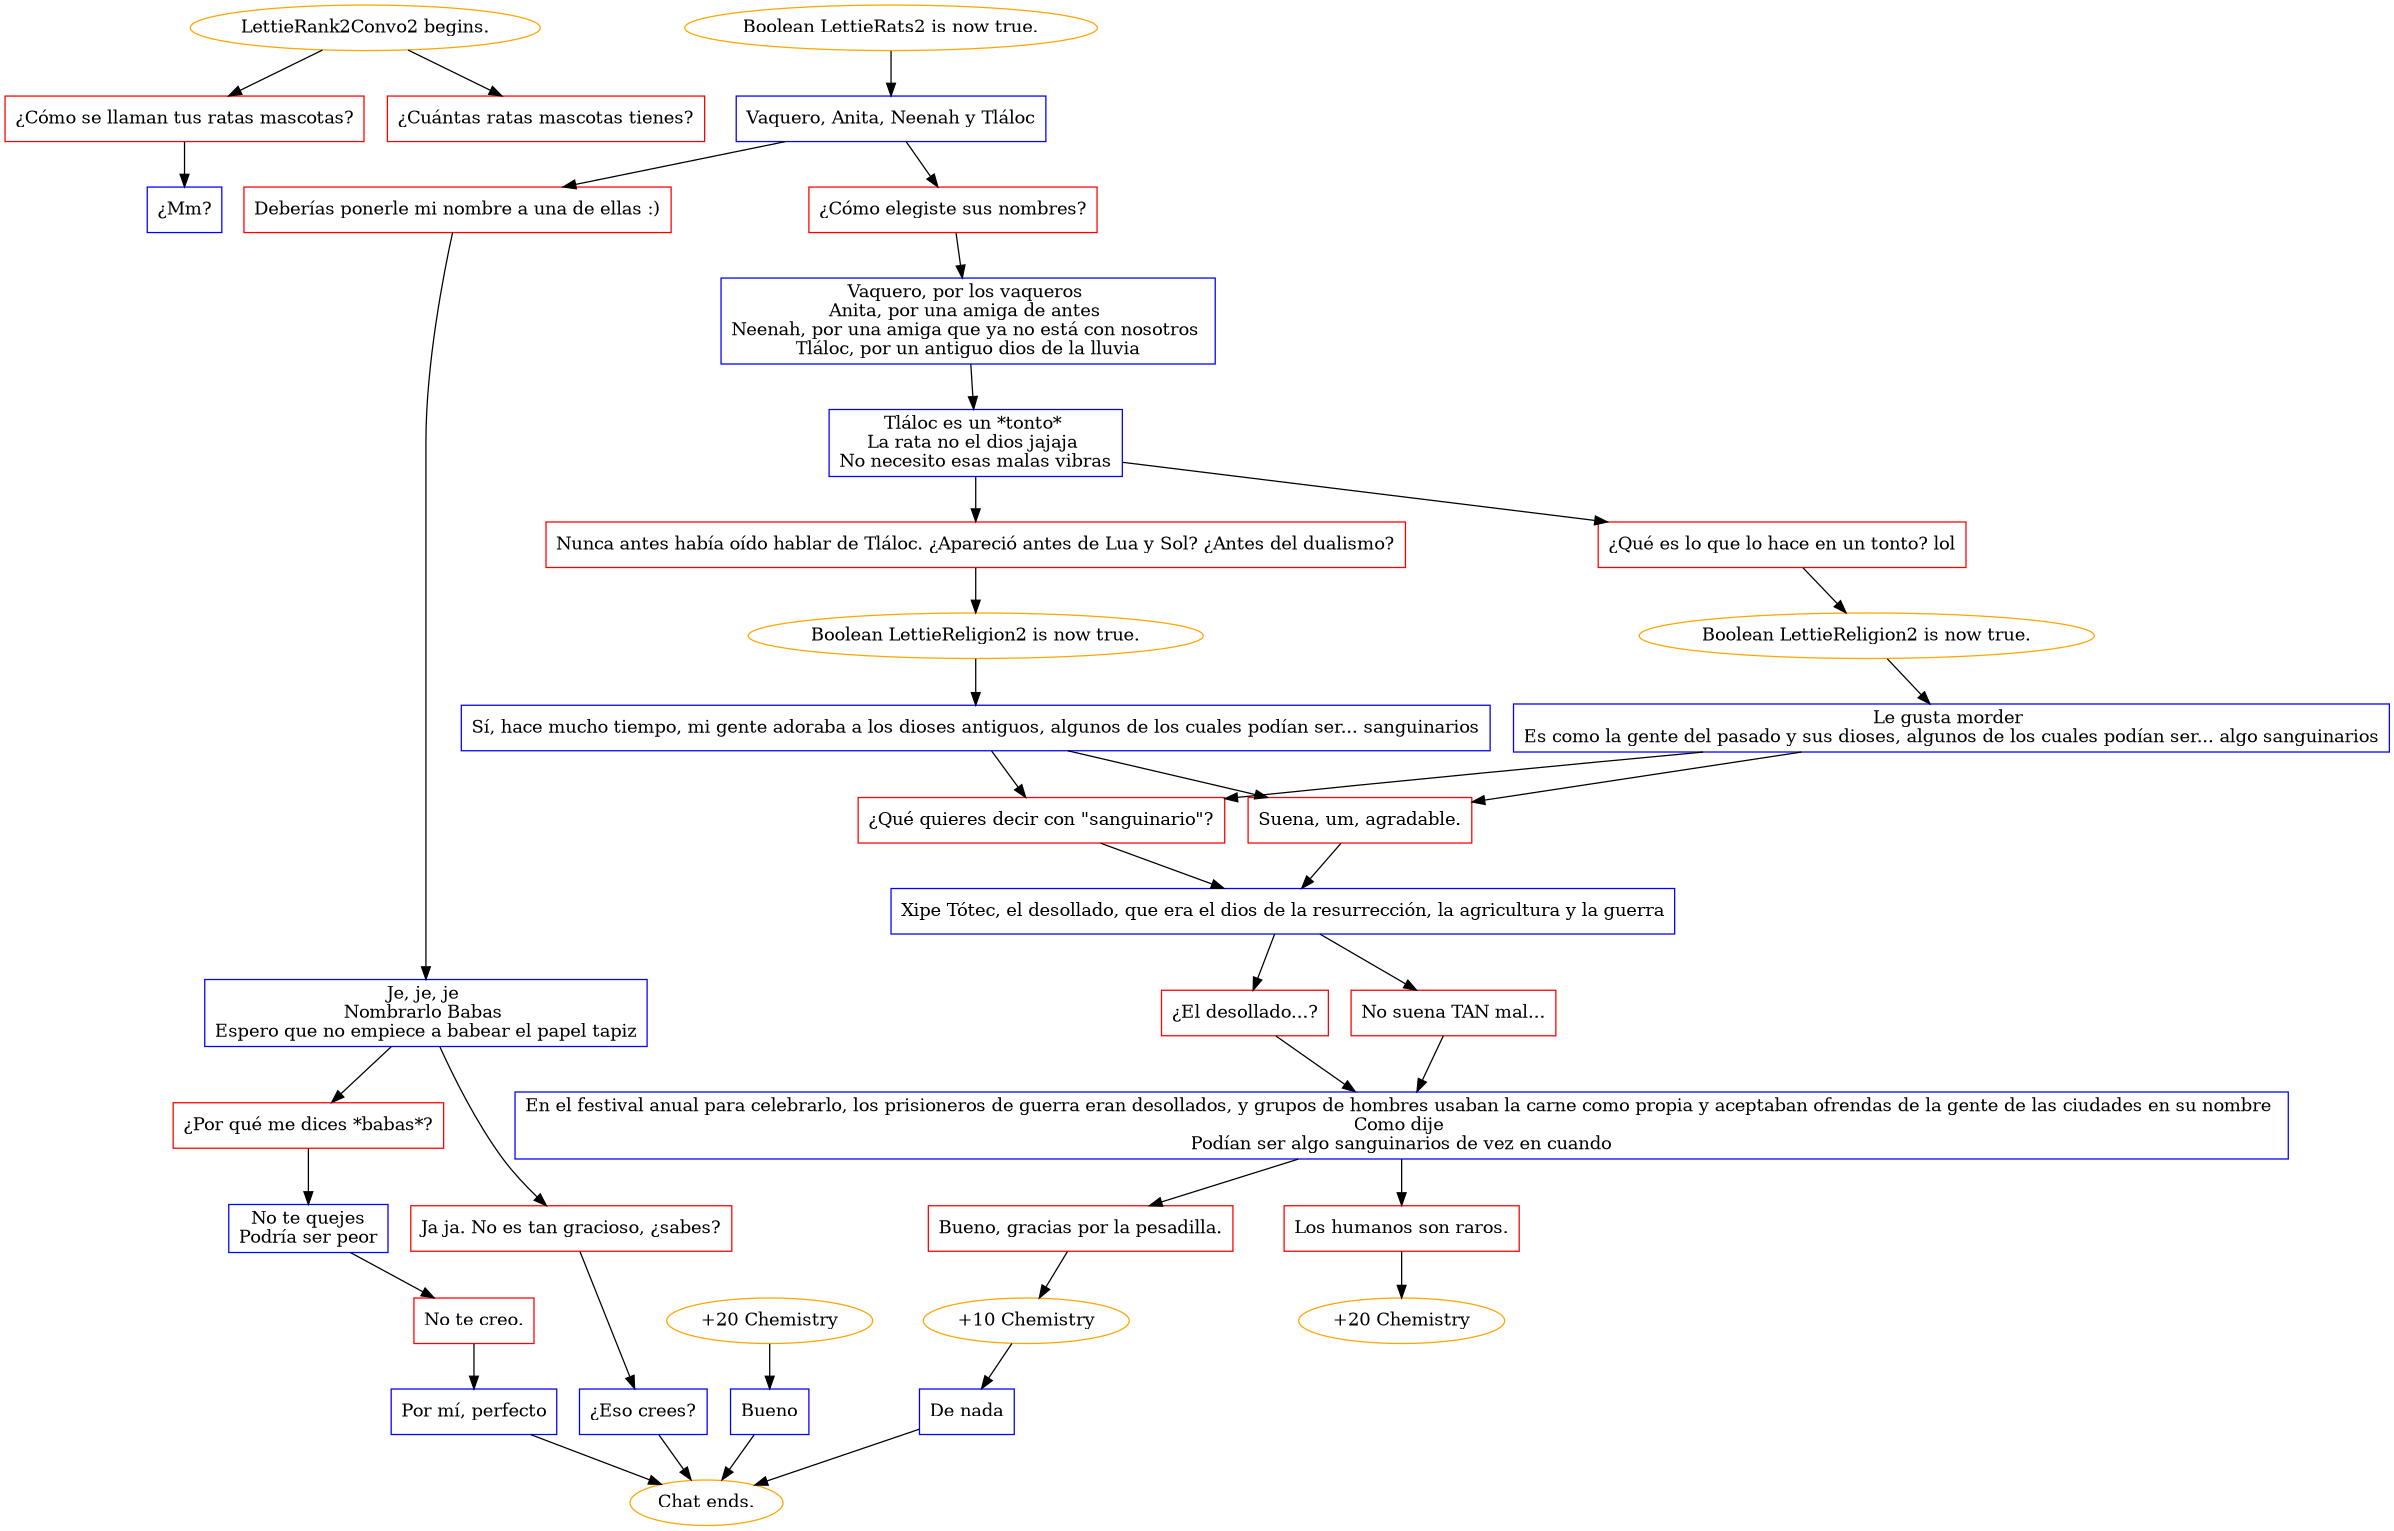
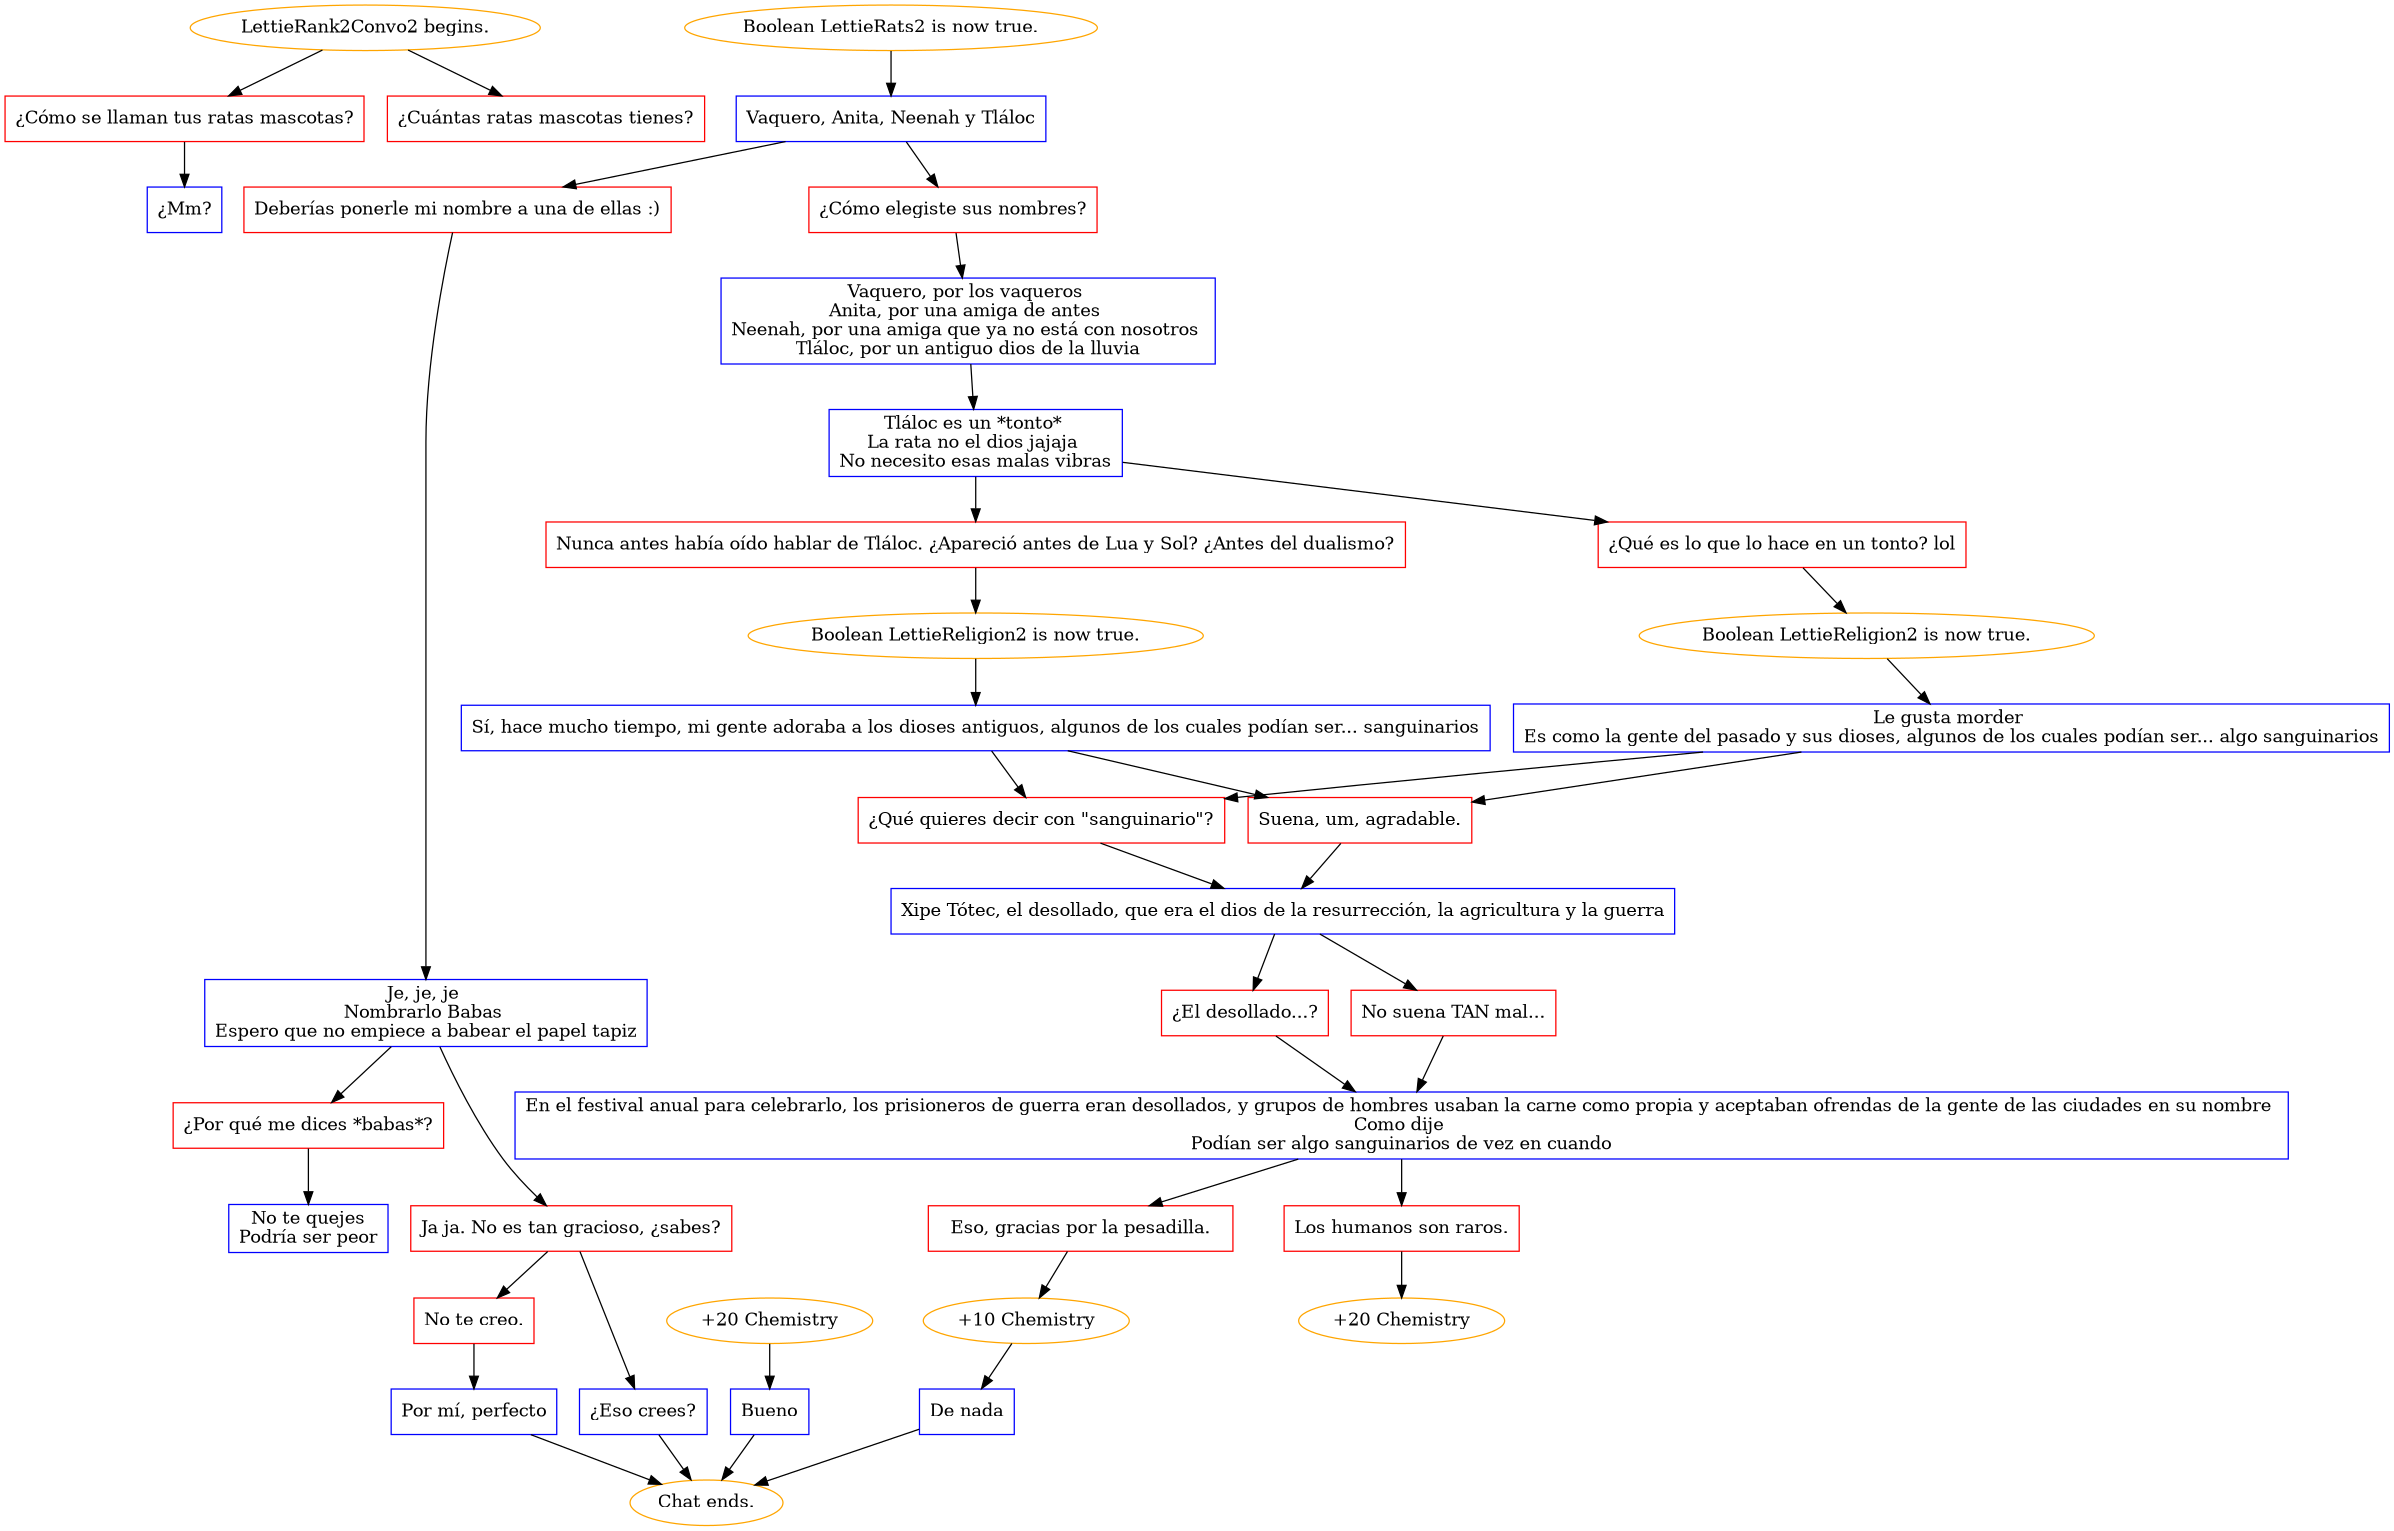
  digraph {
    node [color=red shape=box]
    "LettieRank2Convo2 begins." [color=orange shape=""]
    n2 [label="¿Cómo se llaman tus ratas mascotas?"]
    n3 [label="¿Cuántas ratas mascotas tienes?"]
    n4 [color=blue label="¿Mm?"]
    n5 [color=orange label="Boolean LettieRats2 is now true." shape=""]
    n6 [color=blue label="Vaquero, Anita, Neenah y Tláloc"]
    n7 [label="¿Cómo elegiste sus nombres?"]
    n8 [label="Deberías ponerle mi nombre a una de ellas :)"]
    n9 [color=blue label="Vaquero, por los vaqueros \nAnita, por una amiga de antes \nNeenah, por una amiga que ya no está con nosotros \nTláloc, por un antiguo dios de la lluvia"]
    n10 [color=blue label="Je, je, je \nNombrarlo Babas \nEspero que no empiece a babear el papel tapiz"]
    n11 [color=blue label="Tláloc es un *tonto* \nLa rata no el dios jajaja \nNo necesito esas malas vibras"]
    n12 [label="¿Por qué me dices *babas*?"]
    n13 [label="Ja ja. No es tan gracioso, ¿sabes?"]
    n14 [label="Nunca antes había oído hablar de Tláloc. ¿Apareció antes de Lua y Sol? ¿Antes del dualismo?"]
    n15 [label="¿Qué es lo que lo hace en un tonto? lol"]
    n16 [color=blue label="No te quejes\nPodría ser peor"]
    n17 [color=blue label="¿Eso crees?"]
    n18 [color=orange label="Boolean LettieReligion2 is now true." shape=""]
    n19 [color=orange label="Boolean LettieReligion2 is now true." shape=""]
    n20 [label="No te creo."]
    "Chat ends." [color=orange shape=""]
    n22 [color=blue label="Sí, hace mucho tiempo, mi gente adoraba a los dioses antiguos, algunos de los cuales podían ser... sanguinarios"]
    n23 [color=blue label="Le gusta morder \nEs como la gente del pasado y sus dioses, algunos de los cuales podían ser... algo sanguinarios"]
    n24 [color=blue label="Por mí, perfecto"]
    n25 [label="¿Qué quieres decir con \"sanguinario\"?"]
    n26 [label="Suena, um, agradable."]
    n27 [color=orange label="+20 Chemistry" shape=""]
    n28 [color=blue label=Bueno]
    n29 [color=blue label="Xipe Tótec, el desollado, que era el dios de la resurrección, la agricultura y la guerra"]
    n30 [label="¿El desollado...?"]
    n31 [label="No suena TAN mal..."]
    n32 [color=blue label="En el festival anual para celebrarlo, los prisioneros de guerra eran desollados, y grupos de hombres usaban la carne como propia y aceptaban ofrendas de la gente de las ciudades en su nombre \nComo dije \nPodían ser algo sanguinarios de vez en cuando"]
-   n33 [label="Bueno, gracias por la pesadilla."]
+   n33 [label="Eso, gracias por la pesadilla."]
    n34 [label="Los humanos son raros."]
    n35 [color=orange label="+10 Chemistry" shape=""]
    n36 [color=orange label="+20 Chemistry" shape=""]
    n37 [color=blue label="De nada"]
    "LettieRank2Convo2 begins." -> n2
    "LettieRank2Convo2 begins." -> n3
    n2 -> n4
    n5 -> n6
    n6 -> n7
    n6 -> n8
    n7 -> n9
    n8 -> n10
    n9 -> n11
    n10 -> n12
    n10 -> n13
    n11 -> n14
    n11 -> n15
    n12 -> n16
    n13 -> n17
    n14 -> n18
    n15 -> n19
-   n16 -> n20
+   n13 -> n20
    n17 -> "Chat ends."
    n18 -> n22
    n19 -> n23
    n20 -> n24
    n22 -> n25
    n22 -> n26
    n23 -> n25
    n23 -> n26
    n24 -> "Chat ends."
    n25 -> n29
    n26 -> n29
    n27 -> n28
    n28 -> "Chat ends."
    n29 -> n30
    n29 -> n31
    n30 -> n32
    n31 -> n32
    n32 -> n33
    n32 -> n34
    n33 -> n35
    n34 -> n36
    n35 -> n37
    n37 -> "Chat ends."
  }
